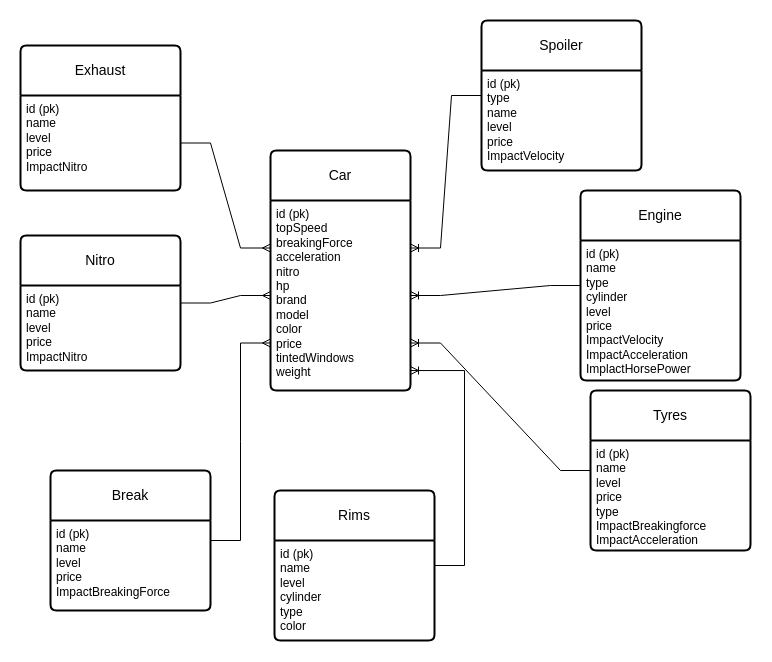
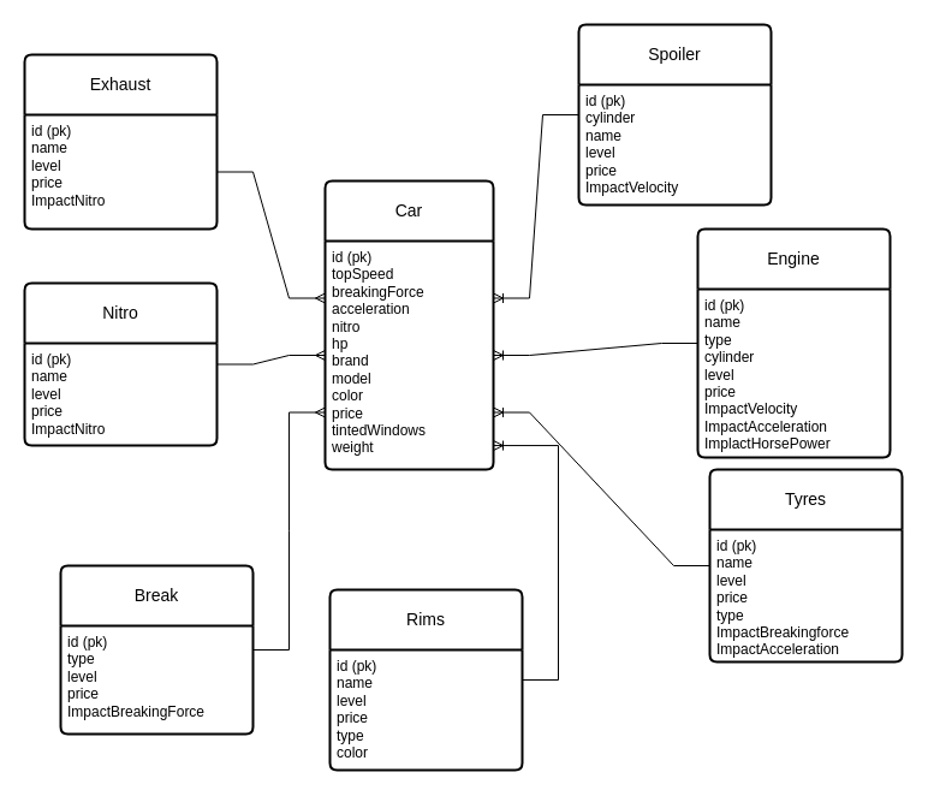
  <mxCell id="0" />
  <mxCell id="1" parent="0" />
  <mxCell id="2" value="Car" style="swimlane;childLayout=stackLayout;horizontal=1;startSize=50;horizontalStack=0;rounded=1;fontSize=14;fontStyle=0;strokeWidth=2;resizeParent=0;resizeLast=1;shadow=0;dashed=0;align=center;arcSize=4;whiteSpace=wrap;html=1;" parent="1" vertex="1"><mxGeometry x="270" y="150" width="140" height="240" as="geometry" /></mxCell>
  <mxCell id="3" value="id (pk)&lt;br&gt;topSpeed&lt;br&gt;breakingForce&lt;br&gt;acceleration&lt;br&gt;nitro&lt;br&gt;hp&lt;br&gt;brand&lt;br&gt;model&lt;br&gt;color&lt;br&gt;price&lt;br&gt;tintedWindows&lt;br&gt;weight" style="align=left;strokeColor=none;fillColor=none;spacingLeft=4;fontSize=12;verticalAlign=top;resizable=0;rotatable=0;part=1;html=1;" parent="2" vertex="1"><mxGeometry y="50" width="140" height="190" as="geometry" /></mxCell>
  <mxCell id="4" value="Spoiler" style="swimlane;childLayout=stackLayout;horizontal=1;startSize=50;horizontalStack=0;rounded=1;fontSize=14;fontStyle=0;strokeWidth=2;resizeParent=0;resizeLast=1;shadow=0;dashed=0;align=center;arcSize=4;whiteSpace=wrap;html=1;" parent="1" vertex="1"><mxGeometry x="481" y="20" width="160" height="150" as="geometry" /></mxCell>
- <mxCell id="5" value="id (pk)&lt;br&gt;type&lt;br&gt;name&lt;br&gt;level&lt;br&gt;price&lt;br&gt;ImpactVelocity" style="align=left;strokeColor=none;fillColor=none;spacingLeft=4;fontSize=12;verticalAlign=top;resizable=0;rotatable=0;part=1;html=1;" parent="4" vertex="1"><mxGeometry y="50" width="160" height="100" as="geometry" /></mxCell>
+ <mxCell id="5" value="id (pk)&lt;br&gt;cylinder&lt;br&gt;name&lt;br&gt;level&lt;br&gt;price&lt;br&gt;ImpactVelocity" style="align=left;strokeColor=none;fillColor=none;spacingLeft=4;fontSize=12;verticalAlign=top;resizable=0;rotatable=0;part=1;html=1;" parent="4" vertex="1"><mxGeometry y="50" width="160" height="100" as="geometry" /></mxCell>
  <mxCell id="6" value="Tyres" style="swimlane;childLayout=stackLayout;horizontal=1;startSize=50;horizontalStack=0;rounded=1;fontSize=14;fontStyle=0;strokeWidth=2;resizeParent=0;resizeLast=1;shadow=0;dashed=0;align=center;arcSize=4;whiteSpace=wrap;html=1;" parent="1" vertex="1"><mxGeometry x="590" y="390" width="160" height="160" as="geometry" /></mxCell>
  <mxCell id="7" value="id (pk)&lt;br&gt;name&lt;br&gt;level&lt;br&gt;price&lt;br&gt;type&lt;br&gt;ImpactBreakingforce&lt;br&gt;ImpactAcceleration" style="align=left;strokeColor=none;fillColor=none;spacingLeft=4;fontSize=12;verticalAlign=top;resizable=0;rotatable=0;part=1;html=1;" parent="6" vertex="1"><mxGeometry y="50" width="160" height="110" as="geometry" /></mxCell>
  <mxCell id="8" value="Break" style="swimlane;childLayout=stackLayout;horizontal=1;startSize=50;horizontalStack=0;rounded=1;fontSize=14;fontStyle=0;strokeWidth=2;resizeParent=0;resizeLast=1;shadow=0;dashed=0;align=center;arcSize=4;whiteSpace=wrap;html=1;" parent="1" vertex="1"><mxGeometry x="50" y="470" width="160" height="140" as="geometry" /></mxCell>
- <mxCell id="9" value="id (pk)&lt;br&gt;name&lt;br&gt;level&lt;br&gt;price&lt;br&gt;ImpactBreakingForce" style="align=left;strokeColor=none;fillColor=none;spacingLeft=4;fontSize=12;verticalAlign=top;resizable=0;rotatable=0;part=1;html=1;" parent="8" vertex="1"><mxGeometry y="50" width="160" height="90" as="geometry" /></mxCell>
+ <mxCell id="9" value="id (pk)&lt;br&gt;type&lt;br&gt;level&lt;br&gt;price&lt;br&gt;ImpactBreakingForce" style="align=left;strokeColor=none;fillColor=none;spacingLeft=4;fontSize=12;verticalAlign=top;resizable=0;rotatable=0;part=1;html=1;" parent="8" vertex="1"><mxGeometry y="50" width="160" height="90" as="geometry" /></mxCell>
  <mxCell id="10" value="Engine" style="swimlane;childLayout=stackLayout;horizontal=1;startSize=50;horizontalStack=0;rounded=1;fontSize=14;fontStyle=0;strokeWidth=2;resizeParent=0;resizeLast=1;shadow=0;dashed=0;align=center;arcSize=4;whiteSpace=wrap;html=1;" parent="1" vertex="1"><mxGeometry x="580" y="190" width="160" height="190" as="geometry" /></mxCell>
  <mxCell id="11" value="id (pk)&lt;br&gt;name&lt;br&gt;type&lt;br&gt;cylinder&lt;br&gt;level&lt;br&gt;price&lt;br&gt;ImpactVelocity&lt;br&gt;ImpactAcceleration&lt;br&gt;ImplactHorsePower" style="align=left;strokeColor=none;fillColor=none;spacingLeft=4;fontSize=12;verticalAlign=top;resizable=0;rotatable=0;part=1;html=1;" parent="10" vertex="1"><mxGeometry y="50" width="160" height="140" as="geometry" /></mxCell>
  <mxCell id="12" value="Nitro" style="swimlane;childLayout=stackLayout;horizontal=1;startSize=50;horizontalStack=0;rounded=1;fontSize=14;fontStyle=0;strokeWidth=2;resizeParent=0;resizeLast=1;shadow=0;dashed=0;align=center;arcSize=4;whiteSpace=wrap;html=1;" parent="1" vertex="1"><mxGeometry x="20" y="235" width="160" height="135" as="geometry" /></mxCell>
  <mxCell id="13" value="id (pk)&lt;br&gt;name&lt;br&gt;level&lt;br&gt;price&lt;br&gt;ImpactNitro" style="align=left;strokeColor=none;fillColor=none;spacingLeft=4;fontSize=12;verticalAlign=top;resizable=0;rotatable=0;part=1;html=1;" parent="12" vertex="1"><mxGeometry y="50" width="160" height="85" as="geometry" /></mxCell>
  <mxCell id="14" value="" style="edgeStyle=entityRelationEdgeStyle;fontSize=12;html=1;endArrow=ERmany;rounded=0;" parent="1" source="12" target="3" edge="1"><mxGeometry width="100" height="100" relative="1" as="geometry"><mxPoint x="120" y="250" as="sourcePoint" /><mxPoint x="220" y="150" as="targetPoint" /></mxGeometry></mxCell>
  <mxCell id="15" value="" style="edgeStyle=entityRelationEdgeStyle;fontSize=12;html=1;endArrow=ERmany;rounded=0;entryX=0;entryY=0.75;entryDx=0;entryDy=0;" parent="1" source="8" target="3" edge="1"><mxGeometry width="100" height="100" relative="1" as="geometry"><mxPoint x="250" y="490" as="sourcePoint" /><mxPoint x="350" y="390" as="targetPoint" /></mxGeometry></mxCell>
  <mxCell id="16" value="" style="edgeStyle=entityRelationEdgeStyle;fontSize=12;html=1;endArrow=ERoneToMany;rounded=0;entryX=1;entryY=0.75;entryDx=0;entryDy=0;" parent="1" source="6" target="3" edge="1"><mxGeometry width="100" height="100" relative="1" as="geometry"><mxPoint x="410" y="400" as="sourcePoint" /><mxPoint x="510" y="300" as="targetPoint" /></mxGeometry></mxCell>
  <mxCell id="17" value="" style="edgeStyle=entityRelationEdgeStyle;fontSize=12;html=1;endArrow=ERoneToMany;rounded=0;" parent="1" source="10" target="3" edge="1"><mxGeometry width="100" height="100" relative="1" as="geometry"><mxPoint x="300" y="120" as="sourcePoint" /><mxPoint x="400" y="20" as="targetPoint" /></mxGeometry></mxCell>
  <mxCell id="18" value="" style="edgeStyle=entityRelationEdgeStyle;fontSize=12;html=1;endArrow=ERoneToMany;rounded=0;entryX=1;entryY=0.25;entryDx=0;entryDy=0;" parent="1" source="4" target="3" edge="1"><mxGeometry width="100" height="100" relative="1" as="geometry"><mxPoint x="300" y="120" as="sourcePoint" /><mxPoint x="400" y="20" as="targetPoint" /></mxGeometry></mxCell>
  <mxCell id="19" value="Exhaust" style="swimlane;childLayout=stackLayout;horizontal=1;startSize=50;horizontalStack=0;rounded=1;fontSize=14;fontStyle=0;strokeWidth=2;resizeParent=0;resizeLast=1;shadow=0;dashed=0;align=center;arcSize=4;whiteSpace=wrap;html=1;" parent="1" vertex="1"><mxGeometry x="20" y="45" width="160" height="145" as="geometry" /></mxCell>
  <mxCell id="20" value="id (pk)&lt;br&gt;name&lt;br&gt;level&lt;br&gt;price&lt;br&gt;ImpactNitro" style="align=left;strokeColor=none;fillColor=none;spacingLeft=4;fontSize=12;verticalAlign=top;resizable=0;rotatable=0;part=1;html=1;" parent="19" vertex="1"><mxGeometry y="50" width="160" height="95" as="geometry" /></mxCell>
  <mxCell id="21" value="" style="edgeStyle=entityRelationEdgeStyle;fontSize=12;html=1;endArrow=ERmany;rounded=0;entryX=0;entryY=0.25;entryDx=0;entryDy=0;" parent="1" source="20" target="3" edge="1"><mxGeometry width="100" height="100" relative="1" as="geometry"><mxPoint x="110" y="320" as="sourcePoint" /><mxPoint x="150" y="180" as="targetPoint" /></mxGeometry></mxCell>
  <mxCell id="22" value="Rims" style="swimlane;childLayout=stackLayout;horizontal=1;startSize=50;horizontalStack=0;rounded=1;fontSize=14;fontStyle=0;strokeWidth=2;resizeParent=0;resizeLast=1;shadow=0;dashed=0;align=center;arcSize=4;whiteSpace=wrap;html=1;" parent="1" vertex="1"><mxGeometry x="274" y="490" width="160" height="150" as="geometry" /></mxCell>
- <mxCell id="23" value="id (pk)&lt;br&gt;name&lt;br&gt;level&lt;br&gt;cylinder&lt;br&gt;type&lt;br&gt;color" style="align=left;strokeColor=none;fillColor=none;spacingLeft=4;fontSize=12;verticalAlign=top;resizable=0;rotatable=0;part=1;html=1;" parent="22" vertex="1"><mxGeometry y="50" width="160" height="100" as="geometry" /></mxCell>
+ <mxCell id="23" value="id (pk)&lt;br&gt;name&lt;br&gt;level&lt;br&gt;price&lt;br&gt;type&lt;br&gt;color" style="align=left;strokeColor=none;fillColor=none;spacingLeft=4;fontSize=12;verticalAlign=top;resizable=0;rotatable=0;part=1;html=1;" parent="22" vertex="1"><mxGeometry y="50" width="160" height="100" as="geometry" /></mxCell>
  <mxCell id="24" value="" style="edgeStyle=entityRelationEdgeStyle;fontSize=12;html=1;endArrow=ERoneToMany;rounded=0;entryX=1;entryY=0.895;entryDx=0;entryDy=0;entryPerimeter=0;" parent="1" source="22" target="3" edge="1"><mxGeometry width="100" height="100" relative="1" as="geometry"><mxPoint x="530" y="440" as="sourcePoint" /><mxPoint x="630" y="340" as="targetPoint" /></mxGeometry></mxCell>
